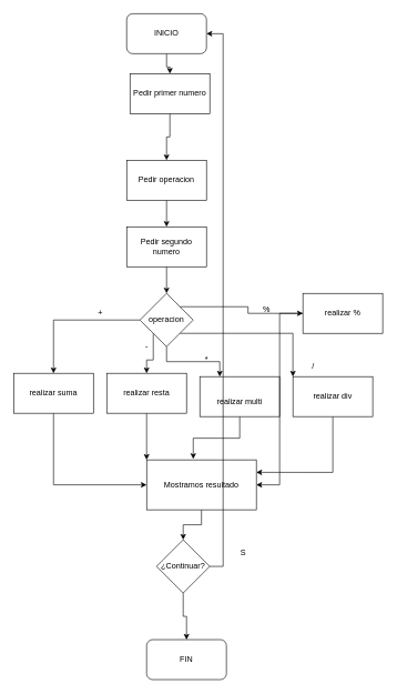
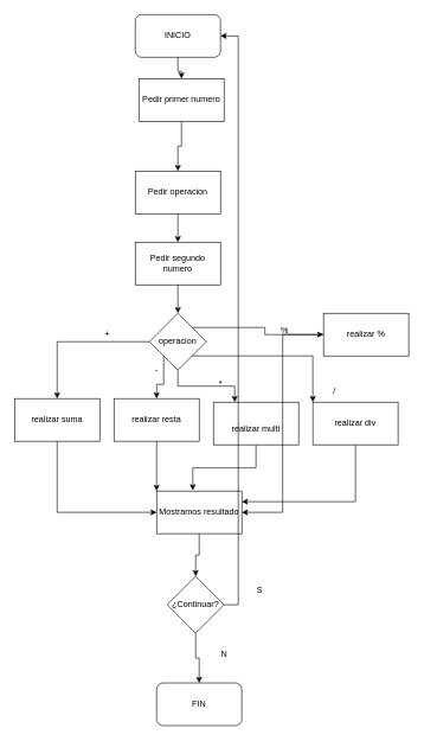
  <mxCell id="0" />
  <mxCell id="1" parent="0" />
  <mxCell id="2" value="" style="edgeStyle=orthogonalEdgeStyle;rounded=0;orthogonalLoop=1;jettySize=auto;html=1;" edge="1" parent="1" source="3" target="5"><mxGeometry relative="1" as="geometry" /></mxCell>
  <mxCell id="3" value="INICIO" style="rounded=1;whiteSpace=wrap;html=1;" vertex="1" parent="1"><mxGeometry x="190" y="20" width="120" height="60" as="geometry" /></mxCell>
  <mxCell id="4" value="" style="edgeStyle=orthogonalEdgeStyle;rounded=0;orthogonalLoop=1;jettySize=auto;html=1;" edge="1" parent="1" source="5" target="7"><mxGeometry relative="1" as="geometry" /></mxCell>
  <mxCell id="5" value="Pedir primer numero" style="rounded=0;whiteSpace=wrap;html=1;" vertex="1" parent="1"><mxGeometry x="195" y="110" width="120" height="60" as="geometry" /></mxCell>
  <mxCell id="6" value="" style="edgeStyle=orthogonalEdgeStyle;rounded=0;orthogonalLoop=1;jettySize=auto;html=1;" edge="1" parent="1" source="7" target="9"><mxGeometry relative="1" as="geometry" /></mxCell>
  <mxCell id="7" value="Pedir operacion" style="rounded=0;whiteSpace=wrap;html=1;" vertex="1" parent="1"><mxGeometry x="190" y="240" width="120" height="60" as="geometry" /></mxCell>
  <mxCell id="8" value="" style="edgeStyle=orthogonalEdgeStyle;rounded=0;orthogonalLoop=1;jettySize=auto;html=1;" edge="1" parent="1" source="9" target="15"><mxGeometry relative="1" as="geometry" /></mxCell>
  <mxCell id="9" value="Pedir segundo numero" style="rounded=0;whiteSpace=wrap;html=1;" vertex="1" parent="1"><mxGeometry x="190" y="340" width="120" height="60" as="geometry" /></mxCell>
  <mxCell id="10" style="edgeStyle=orthogonalEdgeStyle;rounded=0;orthogonalLoop=1;jettySize=auto;html=1;exitX=0;exitY=0.5;exitDx=0;exitDy=0;" edge="1" parent="1" source="15" target="17"><mxGeometry relative="1" as="geometry" /></mxCell>
  <mxCell id="11" style="edgeStyle=orthogonalEdgeStyle;rounded=0;orthogonalLoop=1;jettySize=auto;html=1;exitX=0;exitY=1;exitDx=0;exitDy=0;entryX=0.5;entryY=0;entryDx=0;entryDy=0;" edge="1" parent="1" source="15" target="19"><mxGeometry relative="1" as="geometry" /></mxCell>
  <mxCell id="12" style="edgeStyle=orthogonalEdgeStyle;rounded=0;orthogonalLoop=1;jettySize=auto;html=1;exitX=0.5;exitY=1;exitDx=0;exitDy=0;entryX=0.25;entryY=0;entryDx=0;entryDy=0;" edge="1" parent="1" source="15" target="21"><mxGeometry relative="1" as="geometry" /></mxCell>
  <mxCell id="13" style="edgeStyle=orthogonalEdgeStyle;rounded=0;orthogonalLoop=1;jettySize=auto;html=1;exitX=1;exitY=1;exitDx=0;exitDy=0;entryX=0;entryY=0;entryDx=0;entryDy=0;" edge="1" parent="1" source="15" target="23"><mxGeometry relative="1" as="geometry" /></mxCell>
  <mxCell id="14" style="edgeStyle=orthogonalEdgeStyle;rounded=0;orthogonalLoop=1;jettySize=auto;html=1;exitX=1;exitY=0;exitDx=0;exitDy=0;entryX=0;entryY=0.5;entryDx=0;entryDy=0;" edge="1" parent="1" source="15" target="25"><mxGeometry relative="1" as="geometry" /></mxCell>
  <mxCell id="15" value="operacion" style="rhombus;whiteSpace=wrap;html=1;" vertex="1" parent="1"><mxGeometry x="210" y="440" width="80" height="80" as="geometry" /></mxCell>
  <mxCell id="16" style="edgeStyle=orthogonalEdgeStyle;rounded=0;orthogonalLoop=1;jettySize=auto;html=1;exitX=0.5;exitY=1;exitDx=0;exitDy=0;entryX=0;entryY=0.5;entryDx=0;entryDy=0;" edge="1" parent="1" source="17" target="32"><mxGeometry relative="1" as="geometry" /></mxCell>
  <mxCell id="17" value="realizar suma" style="rounded=0;whiteSpace=wrap;html=1;" vertex="1" parent="1"><mxGeometry x="20" y="560" width="120" height="60" as="geometry" /></mxCell>
  <mxCell id="18" style="edgeStyle=orthogonalEdgeStyle;rounded=0;orthogonalLoop=1;jettySize=auto;html=1;exitX=0.5;exitY=1;exitDx=0;exitDy=0;entryX=0;entryY=0;entryDx=0;entryDy=0;" edge="1" parent="1" source="19" target="32"><mxGeometry relative="1" as="geometry" /></mxCell>
  <mxCell id="19" value="realizar resta" style="rounded=0;whiteSpace=wrap;html=1;" vertex="1" parent="1"><mxGeometry x="160" y="560" width="120" height="60" as="geometry" /></mxCell>
  <mxCell id="20" style="edgeStyle=orthogonalEdgeStyle;rounded=0;orthogonalLoop=1;jettySize=auto;html=1;exitX=0.5;exitY=1;exitDx=0;exitDy=0;entryX=0.425;entryY=-0.017;entryDx=0;entryDy=0;entryPerimeter=0;" edge="1" parent="1" source="21" target="32"><mxGeometry relative="1" as="geometry" /></mxCell>
  <mxCell id="21" value="&lt;br&gt;&lt;span style=&quot;color: rgb(0, 0, 0); font-family: Helvetica; font-size: 12px; font-style: normal; font-variant-ligatures: normal; font-variant-caps: normal; font-weight: 400; letter-spacing: normal; orphans: 2; text-align: center; text-indent: 0px; text-transform: none; widows: 2; word-spacing: 0px; -webkit-text-stroke-width: 0px; background-color: rgb(251, 251, 251); text-decoration-thickness: initial; text-decoration-style: initial; text-decoration-color: initial; float: none; display: inline !important;&quot;&gt;realizar multi&lt;/span&gt;&lt;br&gt;" style="rounded=0;whiteSpace=wrap;html=1;" vertex="1" parent="1"><mxGeometry x="300" y="565" width="120" height="60" as="geometry" /></mxCell>
  <mxCell id="22" style="edgeStyle=orthogonalEdgeStyle;rounded=0;orthogonalLoop=1;jettySize=auto;html=1;exitX=0.5;exitY=1;exitDx=0;exitDy=0;entryX=1;entryY=0.25;entryDx=0;entryDy=0;" edge="1" parent="1" source="23" target="32"><mxGeometry relative="1" as="geometry" /></mxCell>
  <mxCell id="23" value="realizar div" style="rounded=0;whiteSpace=wrap;html=1;" vertex="1" parent="1"><mxGeometry x="440" y="565" width="120" height="60" as="geometry" /></mxCell>
  <mxCell id="24" style="edgeStyle=orthogonalEdgeStyle;rounded=0;orthogonalLoop=1;jettySize=auto;html=1;entryX=1;entryY=0.5;entryDx=0;entryDy=0;" edge="1" parent="1" source="25" target="32"><mxGeometry relative="1" as="geometry"><mxPoint x="640" y="720" as="targetPoint" /></mxGeometry></mxCell>
  <mxCell id="25" value="realizar %" style="rounded=0;whiteSpace=wrap;html=1;" vertex="1" parent="1"><mxGeometry x="455" y="440" width="120" height="60" as="geometry" /></mxCell>
  <mxCell id="26" value="+" style="text;html=1;align=center;verticalAlign=middle;resizable=0;points=[];autosize=1;strokeColor=none;fillColor=none;" vertex="1" parent="1"><mxGeometry x="135" y="455" width="30" height="30" as="geometry" /></mxCell>
  <mxCell id="27" value="-" style="text;html=1;align=center;verticalAlign=middle;resizable=0;points=[];autosize=1;strokeColor=none;fillColor=none;" vertex="1" parent="1"><mxGeometry x="205" y="505" width="30" height="30" as="geometry" /></mxCell>
  <mxCell id="28" value="*" style="text;html=1;align=center;verticalAlign=middle;resizable=0;points=[];autosize=1;strokeColor=none;fillColor=none;" vertex="1" parent="1"><mxGeometry x="295" y="525" width="30" height="30" as="geometry" /></mxCell>
  <mxCell id="29" value="/" style="text;html=1;align=center;verticalAlign=middle;resizable=0;points=[];autosize=1;strokeColor=none;fillColor=none;" vertex="1" parent="1"><mxGeometry x="455" y="535" width="30" height="30" as="geometry" /></mxCell>
  <mxCell id="30" value="%" style="text;html=1;align=center;verticalAlign=middle;resizable=0;points=[];autosize=1;strokeColor=none;fillColor=none;" vertex="1" parent="1"><mxGeometry x="385" y="450" width="30" height="30" as="geometry" /></mxCell>
  <mxCell id="31" style="edgeStyle=orthogonalEdgeStyle;rounded=0;orthogonalLoop=1;jettySize=auto;html=1;exitX=0.5;exitY=1;exitDx=0;exitDy=0;entryX=0.5;entryY=0;entryDx=0;entryDy=0;" edge="1" parent="1" source="32" target="35"><mxGeometry relative="1" as="geometry" /></mxCell>
- <mxCell id="32" value="Mostramos resultado" style="rounded=0;whiteSpace=wrap;html=1;" vertex="1" parent="1"><mxGeometry x="220" y="690" width="165" height="75" as="geometry" /></mxCell>
+ <mxCell id="32" value="Mostramos resultado" style="rounded=0;whiteSpace=wrap;html=1;" vertex="1" parent="1"><mxGeometry x="220" y="690" width="120" height="60" as="geometry" /></mxCell>
  <mxCell id="33" style="edgeStyle=orthogonalEdgeStyle;rounded=0;orthogonalLoop=1;jettySize=auto;html=1;exitX=0.5;exitY=1;exitDx=0;exitDy=0;entryX=0.5;entryY=0;entryDx=0;entryDy=0;" edge="1" parent="1" source="35" target="36"><mxGeometry relative="1" as="geometry" /></mxCell>
  <mxCell id="34" style="edgeStyle=orthogonalEdgeStyle;rounded=0;orthogonalLoop=1;jettySize=auto;html=1;exitX=1;exitY=0.5;exitDx=0;exitDy=0;entryX=1;entryY=0.5;entryDx=0;entryDy=0;" edge="1" parent="1" source="35" target="3"><mxGeometry relative="1" as="geometry" /></mxCell>
  <mxCell id="35" value="¿Continuar?" style="rhombus;whiteSpace=wrap;html=1;" vertex="1" parent="1"><mxGeometry x="235" y="810" width="80" height="80" as="geometry" /></mxCell>
  <mxCell id="36" value="FIN" style="rounded=1;whiteSpace=wrap;html=1;" vertex="1" parent="1"><mxGeometry x="220" y="960" width="120" height="60" as="geometry" /></mxCell>
+ <mxCell id="37" value="N" style="text;html=1;align=center;verticalAlign=middle;resizable=0;points=[];autosize=1;strokeColor=none;fillColor=none;" vertex="1" parent="1"><mxGeometry x="300" y="905" width="30" height="30" as="geometry" /></mxCell>
  <mxCell id="38" value="S" style="text;html=1;align=center;verticalAlign=middle;resizable=0;points=[];autosize=1;strokeColor=none;fillColor=none;" vertex="1" parent="1"><mxGeometry x="350" y="815" width="30" height="30" as="geometry" /></mxCell>
